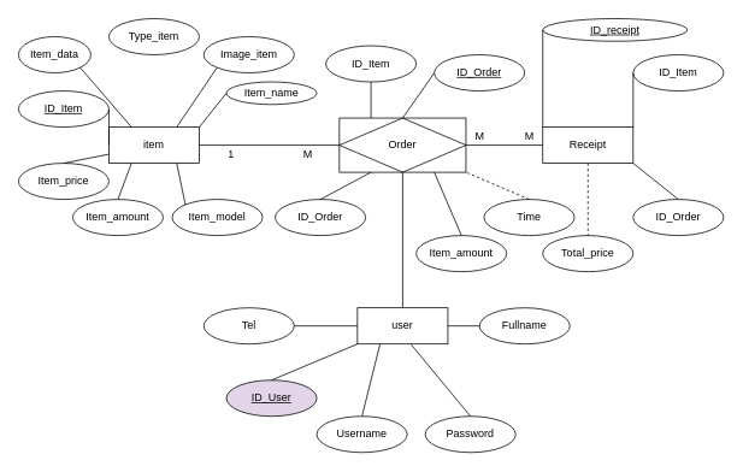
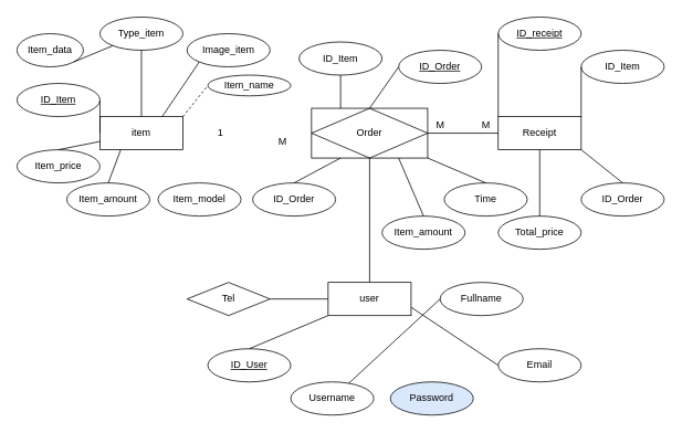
  <mxCell id="0" />
  <mxCell id="1" parent="0" />
  <mxCell id="2" value="item&lt;br&gt;" style="whiteSpace=wrap;html=1;align=center;" parent="1" vertex="1"><mxGeometry x="120" y="140" width="100" height="40" as="geometry" /></mxCell>
  <mxCell id="3" value="Item_name" style="ellipse;whiteSpace=wrap;html=1;align=center;" parent="1" vertex="1"><mxGeometry x="250" y="90" width="100" height="25" as="geometry" /></mxCell>
  <mxCell id="4" value="Item_price" style="ellipse;whiteSpace=wrap;html=1;align=center;" parent="1" vertex="1"><mxGeometry x="20" y="180" width="100" height="40" as="geometry" /></mxCell>
  <mxCell id="5" value="Item_amount" style="ellipse;whiteSpace=wrap;html=1;align=center;" parent="1" vertex="1"><mxGeometry x="80" y="220" width="100" height="40" as="geometry" /></mxCell>
  <mxCell id="6" value="Item_model" style="ellipse;whiteSpace=wrap;html=1;align=center;" parent="1" vertex="1"><mxGeometry x="190" y="220" width="100" height="40" as="geometry" /></mxCell>
  <mxCell id="7" value="Image_item" style="ellipse;whiteSpace=wrap;html=1;align=center;" parent="1" vertex="1"><mxGeometry x="225" y="40" width="100" height="40" as="geometry" /></mxCell>
  <mxCell id="8" value="Type_item" style="ellipse;whiteSpace=wrap;html=1;align=center;" parent="1" vertex="1"><mxGeometry x="120" y="20" width="100" height="40" as="geometry" /></mxCell>
  <mxCell id="9" value="Item_data&lt;br&gt;" style="ellipse;whiteSpace=wrap;html=1;align=center;" parent="1" vertex="1"><mxGeometry x="20" y="40" width="80" height="40" as="geometry" /></mxCell>
  <mxCell id="10" value="" style="endArrow=none;html=1;rounded=0;exitX=1;exitY=0.5;exitDx=0;exitDy=0;entryX=0;entryY=0.5;entryDx=0;entryDy=0;" parent="1" source="36" target="2" edge="1"><mxGeometry relative="1" as="geometry"><mxPoint x="90" y="140" as="sourcePoint" /><mxPoint x="280" y="210" as="targetPoint" /></mxGeometry></mxCell>
- <mxCell id="11" value="" style="endArrow=none;html=1;rounded=0;exitX=1;exitY=1;exitDx=0;exitDy=0;entryX=0.25;entryY=0;entryDx=0;entryDy=0;" parent="1" source="9" target="2" edge="1"><mxGeometry relative="1" as="geometry"><mxPoint x="150" y="190" as="sourcePoint" /><mxPoint x="310" y="190" as="targetPoint" /></mxGeometry></mxCell>
+ <mxCell id="11" value="" style="endArrow=none;html=1;rounded=0;exitX=1;exitY=1;exitDx=0;exitDy=0;" parent="1" source="9" target="8" edge="1"><mxGeometry relative="1" as="geometry"><mxPoint x="150" y="190" as="sourcePoint" /><mxPoint x="310" y="190" as="targetPoint" /></mxGeometry></mxCell>
  <mxCell id="12" value="" style="endArrow=none;html=1;rounded=0;exitX=0.5;exitY=0;exitDx=0;exitDy=0;entryX=0;entryY=0.75;entryDx=0;entryDy=0;" parent="1" source="4" target="2" edge="1"><mxGeometry relative="1" as="geometry"><mxPoint x="210" y="270" as="sourcePoint" /><mxPoint x="370" y="270" as="targetPoint" /></mxGeometry></mxCell>
  <mxCell id="13" value="" style="endArrow=none;html=1;rounded=0;exitX=0.5;exitY=0;exitDx=0;exitDy=0;entryX=0.25;entryY=1;entryDx=0;entryDy=0;" parent="1" source="5" target="2" edge="1"><mxGeometry relative="1" as="geometry"><mxPoint x="160" y="250" as="sourcePoint" /><mxPoint x="180" y="210" as="targetPoint" /></mxGeometry></mxCell>
- <mxCell id="14" value="" style="endArrow=none;html=1;rounded=0;exitX=0;exitY=0;exitDx=0;exitDy=0;entryX=0.75;entryY=1;entryDx=0;entryDy=0;" parent="1" source="6" target="2" edge="1"><mxGeometry relative="1" as="geometry"><mxPoint x="220" y="270" as="sourcePoint" /><mxPoint x="380" y="270" as="targetPoint" /></mxGeometry></mxCell>
- <mxCell id="15" value="" style="endArrow=none;html=1;rounded=0;exitX=1;exitY=0;exitDx=0;exitDy=0;entryX=0;entryY=0.5;entryDx=0;entryDy=0;" parent="1" source="2" target="3" edge="1"><mxGeometry relative="1" as="geometry"><mxPoint x="430" y="240" as="sourcePoint" /><mxPoint x="590" y="240" as="targetPoint" /></mxGeometry></mxCell>
+ <mxCell id="15" value="" style="endArrow=none;html=1;rounded=0;exitX=1;exitY=0;exitDx=0;exitDy=0;entryX=0;entryY=0.5;entryDx=0;entryDy=0;dashed=1;" parent="1" source="2" target="3" edge="1"><mxGeometry relative="1" as="geometry"><mxPoint x="430" y="240" as="sourcePoint" /><mxPoint x="590" y="240" as="targetPoint" /></mxGeometry></mxCell>
  <mxCell id="16" value="" style="endArrow=none;html=1;rounded=0;exitX=0.75;exitY=0;exitDx=0;exitDy=0;entryX=0;entryY=1;entryDx=0;entryDy=0;" parent="1" source="2" target="7" edge="1"><mxGeometry relative="1" as="geometry"><mxPoint x="400" y="140" as="sourcePoint" /><mxPoint x="560" y="140" as="targetPoint" /></mxGeometry></mxCell>
+ <mxCell id="17" value="" style="endArrow=none;html=1;rounded=0;exitX=0.5;exitY=0;exitDx=0;exitDy=0;entryX=0.5;entryY=1;entryDx=0;entryDy=0;" parent="1" source="2" target="8" edge="1"><mxGeometry relative="1" as="geometry"><mxPoint x="420" y="180" as="sourcePoint" /><mxPoint x="580" y="180" as="targetPoint" /></mxGeometry></mxCell>
  <mxCell id="18" value="Order" style="shape=associativeEntity;whiteSpace=wrap;html=1;align=center;" parent="1" vertex="1"><mxGeometry x="375" y="130" width="140" height="60" as="geometry" /></mxCell>
  <mxCell id="19" value="Receipt" style="whiteSpace=wrap;html=1;align=center;" parent="1" vertex="1"><mxGeometry x="600" y="140" width="100" height="40" as="geometry" /></mxCell>
  <mxCell id="20" value="ID_Item" style="ellipse;whiteSpace=wrap;html=1;align=center;" parent="1" vertex="1"><mxGeometry x="360" y="50" width="100" height="40" as="geometry" /></mxCell>
  <mxCell id="21" value="ID_Order" style="ellipse;whiteSpace=wrap;html=1;align=center;" parent="1" vertex="1"><mxGeometry x="304" y="220" width="100" height="40" as="geometry" /></mxCell>
  <mxCell id="22" value="Item_amount" style="ellipse;whiteSpace=wrap;html=1;align=center;" parent="1" vertex="1"><mxGeometry x="460" y="260" width="100" height="40" as="geometry" /></mxCell>
  <mxCell id="23" value="Time" style="ellipse;whiteSpace=wrap;html=1;align=center;" parent="1" vertex="1"><mxGeometry x="535" y="220" width="100" height="40" as="geometry" /></mxCell>
  <mxCell id="24" value="" style="endArrow=none;html=1;rounded=0;exitX=0.5;exitY=0;exitDx=0;exitDy=0;entryX=0.25;entryY=1;entryDx=0;entryDy=0;" parent="1" source="21" target="18" edge="1"><mxGeometry relative="1" as="geometry"><mxPoint x="400" y="230" as="sourcePoint" /><mxPoint x="560" y="230" as="targetPoint" /></mxGeometry></mxCell>
  <mxCell id="25" value="" style="endArrow=none;html=1;rounded=0;exitX=0.5;exitY=1;exitDx=0;exitDy=0;entryX=0.25;entryY=0;entryDx=0;entryDy=0;" parent="1" source="20" target="18" edge="1"><mxGeometry relative="1" as="geometry"><mxPoint x="580" y="290" as="sourcePoint" /><mxPoint x="740" y="290" as="targetPoint" /></mxGeometry></mxCell>
- <mxCell id="26" value="" style="endArrow=none;html=1;rounded=0;exitX=0.5;exitY=0;exitDx=0;exitDy=0;entryX=1;entryY=1;entryDx=0;entryDy=0;dashed=1;" parent="1" source="23" target="18" edge="1"><mxGeometry relative="1" as="geometry"><mxPoint x="550" y="290" as="sourcePoint" /><mxPoint x="710" y="290" as="targetPoint" /></mxGeometry></mxCell>
+ <mxCell id="26" value="" style="endArrow=none;html=1;rounded=0;exitX=0.5;exitY=0;exitDx=0;exitDy=0;entryX=1;entryY=1;entryDx=0;entryDy=0;" parent="1" source="23" target="18" edge="1"><mxGeometry relative="1" as="geometry"><mxPoint x="550" y="290" as="sourcePoint" /><mxPoint x="710" y="290" as="targetPoint" /></mxGeometry></mxCell>
  <mxCell id="27" value="" style="endArrow=none;html=1;rounded=0;exitX=0.5;exitY=0;exitDx=0;exitDy=0;entryX=0.75;entryY=1;entryDx=0;entryDy=0;" parent="1" source="22" target="18" edge="1"><mxGeometry relative="1" as="geometry"><mxPoint x="550" y="300" as="sourcePoint" /><mxPoint x="710" y="300" as="targetPoint" /></mxGeometry></mxCell>
  <mxCell id="28" value="" style="endArrow=none;html=1;rounded=0;entryX=0.5;entryY=0;entryDx=0;entryDy=0;exitX=0;exitY=0.5;exitDx=0;exitDy=0;" parent="1" source="35" target="18" edge="1"><mxGeometry relative="1" as="geometry"><mxPoint x="525" y="100" as="sourcePoint" /><mxPoint x="800" y="220" as="targetPoint" /></mxGeometry></mxCell>
- <mxCell id="29" value="" style="endArrow=none;html=1;rounded=0;exitX=1;exitY=0.5;exitDx=0;exitDy=0;entryX=0;entryY=0.5;entryDx=0;entryDy=0;" parent="1" source="2" target="18" edge="1"><mxGeometry relative="1" as="geometry"><mxPoint x="250" y="160" as="sourcePoint" /><mxPoint x="370" y="160" as="targetPoint" /></mxGeometry></mxCell>
- <mxCell id="30" value="1" style="text;html=1;align=center;verticalAlign=middle;resizable=0;points=[];autosize=1;strokeColor=none;fillColor=none;" parent="1" vertex="1"><mxGeometry x="240" y="155" width="30" height="30" as="geometry" /></mxCell>
+ <mxCell id="30" value="1" style="text;html=1;align=center;verticalAlign=middle;resizable=0;points=[];autosize=1;strokeColor=none;fillColor=none;" parent="1" vertex="1"><mxGeometry x="250" y="145" width="30" height="30" as="geometry" /></mxCell>
  <mxCell id="31" value="M" style="text;html=1;align=center;verticalAlign=middle;resizable=0;points=[];autosize=1;strokeColor=none;fillColor=none;" parent="1" vertex="1"><mxGeometry x="325" y="155" width="30" height="30" as="geometry" /></mxCell>
  <mxCell id="32" value="" style="endArrow=none;html=1;rounded=0;exitX=1;exitY=0.5;exitDx=0;exitDy=0;entryX=0;entryY=0.5;entryDx=0;entryDy=0;" parent="1" source="18" target="19" edge="1"><mxGeometry relative="1" as="geometry"><mxPoint x="540" y="200" as="sourcePoint" /><mxPoint x="700" y="200" as="targetPoint" /></mxGeometry></mxCell>
  <mxCell id="33" value="M" style="text;html=1;align=center;verticalAlign=middle;resizable=0;points=[];autosize=1;strokeColor=none;fillColor=none;" parent="1" vertex="1"><mxGeometry x="515" y="135" width="30" height="30" as="geometry" /></mxCell>
  <mxCell id="34" value="M" style="text;html=1;align=center;verticalAlign=middle;resizable=0;points=[];autosize=1;strokeColor=none;fillColor=none;" parent="1" vertex="1"><mxGeometry x="570" y="135" width="30" height="30" as="geometry" /></mxCell>
  <mxCell id="35" value="ID_Order" style="ellipse;whiteSpace=wrap;html=1;align=center;fontStyle=4;" parent="1" vertex="1"><mxGeometry x="480" y="60" width="100" height="40" as="geometry" /></mxCell>
  <mxCell id="36" value="ID_Item" style="ellipse;whiteSpace=wrap;html=1;align=center;fontStyle=4;" parent="1" vertex="1"><mxGeometry x="20" y="100" width="100" height="40" as="geometry" /></mxCell>
  <mxCell id="37" value="" style="endArrow=none;html=1;rounded=0;exitX=0.5;exitY=1;exitDx=0;exitDy=0;entryX=0.5;entryY=0;entryDx=0;entryDy=0;" parent="1" source="18" target="38" edge="1"><mxGeometry relative="1" as="geometry"><mxPoint x="440" y="360" as="sourcePoint" /><mxPoint x="450" y="340" as="targetPoint" /></mxGeometry></mxCell>
  <mxCell id="38" value="user" style="whiteSpace=wrap;html=1;align=center;" parent="1" vertex="1"><mxGeometry x="395" y="340" width="100" height="40" as="geometry" /></mxCell>
- <mxCell id="39" value="ID_User" style="ellipse;whiteSpace=wrap;html=1;align=center;fontStyle=4;fillColor=#e1d5e7;" parent="1" vertex="1"><mxGeometry x="250" y="420" width="100" height="40" as="geometry" /></mxCell>
+ <mxCell id="39" value="ID_User" style="ellipse;whiteSpace=wrap;html=1;align=center;fontStyle=4;" parent="1" vertex="1"><mxGeometry x="250" y="420" width="100" height="40" as="geometry" /></mxCell>
  <mxCell id="40" value="Username" style="ellipse;whiteSpace=wrap;html=1;align=center;" parent="1" vertex="1"><mxGeometry x="350" y="460" width="100" height="40" as="geometry" /></mxCell>
- <mxCell id="41" value="Password&lt;br&gt;" style="ellipse;whiteSpace=wrap;html=1;align=center;" parent="1" vertex="1"><mxGeometry x="470" y="460" width="100" height="40" as="geometry" /></mxCell>
- <mxCell id="43" value="Tel" style="ellipse;whiteSpace=wrap;html=1;align=center;" parent="1" vertex="1"><mxGeometry x="225" y="340" width="100" height="40" as="geometry" /></mxCell>
+ <mxCell id="41" value="Password&lt;br&gt;" style="ellipse;whiteSpace=wrap;html=1;align=center;fillColor=#dae8fc;" parent="1" vertex="1"><mxGeometry x="470" y="460" width="100" height="40" as="geometry" /></mxCell>
+ <mxCell id="42" value="Email" style="ellipse;whiteSpace=wrap;html=1;align=center;" parent="1" vertex="1"><mxGeometry x="600" y="420" width="100" height="40" as="geometry" /></mxCell>
+ <mxCell id="43" value="Tel" style="rhombus;whiteSpace=wrap;html=1;align=center;" parent="1" vertex="1"><mxGeometry x="225" y="340" width="100" height="40" as="geometry" /></mxCell>
  <mxCell id="44" value="Fullname" style="ellipse;whiteSpace=wrap;html=1;align=center;" parent="1" vertex="1"><mxGeometry x="530" y="340" width="100" height="40" as="geometry" /></mxCell>
  <mxCell id="45" value="" style="endArrow=none;html=1;rounded=0;exitX=1;exitY=0.5;exitDx=0;exitDy=0;entryX=0;entryY=0.5;entryDx=0;entryDy=0;" parent="1" source="43" target="38" edge="1"><mxGeometry relative="1" as="geometry"><mxPoint x="130" y="500" as="sourcePoint" /><mxPoint x="290" y="500" as="targetPoint" /></mxGeometry></mxCell>
  <mxCell id="46" value="" style="endArrow=none;html=1;rounded=0;exitX=0.5;exitY=0;exitDx=0;exitDy=0;entryX=0;entryY=1;entryDx=0;entryDy=0;" parent="1" source="39" target="38" edge="1"><mxGeometry relative="1" as="geometry"><mxPoint x="80" y="480" as="sourcePoint" /><mxPoint x="240" y="480" as="targetPoint" /></mxGeometry></mxCell>
- <mxCell id="47" value="" style="endArrow=none;html=1;rounded=0;exitX=0.5;exitY=0;exitDx=0;exitDy=0;entryX=0.25;entryY=1;entryDx=0;entryDy=0;" parent="1" source="40" target="38" edge="1"><mxGeometry relative="1" as="geometry"><mxPoint x="90" y="500" as="sourcePoint" /><mxPoint x="250" y="500" as="targetPoint" /></mxGeometry></mxCell>
- <mxCell id="48" value="" style="endArrow=none;html=1;rounded=0;exitX=0.5;exitY=0;exitDx=0;exitDy=0;entryX=0.594;entryY=1.015;entryDx=0;entryDy=0;entryPerimeter=0;" parent="1" source="41" target="38" edge="1"><mxGeometry relative="1" as="geometry"><mxPoint x="130" y="520" as="sourcePoint" /><mxPoint x="290" y="520" as="targetPoint" /></mxGeometry></mxCell>
- <mxCell id="50" value="" style="endArrow=none;html=1;rounded=0;exitX=0;exitY=0.5;exitDx=0;exitDy=0;entryX=1;entryY=0.5;entryDx=0;entryDy=0;" parent="1" source="44" target="38" edge="1"><mxGeometry relative="1" as="geometry"><mxPoint x="140" y="450" as="sourcePoint" /><mxPoint x="300" y="450" as="targetPoint" /></mxGeometry></mxCell>
+ <mxCell id="49" value="" style="endArrow=none;html=1;rounded=0;exitX=0;exitY=0.5;exitDx=0;exitDy=0;entryX=1;entryY=0.75;entryDx=0;entryDy=0;" parent="1" source="42" target="38" edge="1"><mxGeometry relative="1" as="geometry"><mxPoint x="70" y="470" as="sourcePoint" /><mxPoint x="230" y="470" as="targetPoint" /></mxGeometry></mxCell>
+ <mxCell id="50" value="" style="endArrow=none;html=1;rounded=0;exitX=0;exitY=0.5;exitDx=0;exitDy=0;" parent="1" source="44" target="40" edge="1"><mxGeometry relative="1" as="geometry"><mxPoint x="140" y="450" as="sourcePoint" /><mxPoint x="300" y="450" as="targetPoint" /></mxGeometry></mxCell>
  <mxCell id="51" value="ID_Item" style="ellipse;whiteSpace=wrap;html=1;align=center;" parent="1" vertex="1"><mxGeometry x="700" y="60" width="100" height="40" as="geometry" /></mxCell>
- <mxCell id="52" value="ID_receipt" style="ellipse;whiteSpace=wrap;html=1;align=center;fontStyle=4;" parent="1" vertex="1"><mxGeometry x="600" y="20" width="160" height="25" as="geometry" /></mxCell>
+ <mxCell id="52" value="ID_receipt" style="ellipse;whiteSpace=wrap;html=1;align=center;fontStyle=4;" parent="1" vertex="1"><mxGeometry x="600" y="20" width="100" height="40" as="geometry" /></mxCell>
  <mxCell id="53" value="ID_Order" style="ellipse;whiteSpace=wrap;html=1;align=center;" parent="1" vertex="1"><mxGeometry x="700" y="220" width="100" height="40" as="geometry" /></mxCell>
  <mxCell id="54" value="Total_price" style="ellipse;whiteSpace=wrap;html=1;align=center;" parent="1" vertex="1"><mxGeometry x="600" y="260" width="100" height="40" as="geometry" /></mxCell>
  <mxCell id="55" value="" style="endArrow=none;html=1;rounded=0;exitX=0;exitY=0.5;exitDx=0;exitDy=0;entryX=0;entryY=0;entryDx=0;entryDy=0;" parent="1" source="52" target="19" edge="1"><mxGeometry relative="1" as="geometry"><mxPoint x="650" y="220" as="sourcePoint" /><mxPoint x="810" y="220" as="targetPoint" /></mxGeometry></mxCell>
  <mxCell id="56" value="" style="endArrow=none;html=1;rounded=0;exitX=1;exitY=0;exitDx=0;exitDy=0;entryX=0;entryY=0.5;entryDx=0;entryDy=0;" parent="1" source="19" target="51" edge="1"><mxGeometry relative="1" as="geometry"><mxPoint x="660" y="200" as="sourcePoint" /><mxPoint x="820" y="200" as="targetPoint" /></mxGeometry></mxCell>
  <mxCell id="57" value="" style="endArrow=none;html=1;rounded=0;exitX=1;exitY=1;exitDx=0;exitDy=0;entryX=0.5;entryY=0;entryDx=0;entryDy=0;" parent="1" source="19" target="53" edge="1"><mxGeometry relative="1" as="geometry"><mxPoint x="660" y="220" as="sourcePoint" /><mxPoint x="820" y="220" as="targetPoint" /></mxGeometry></mxCell>
- <mxCell id="58" value="" style="endArrow=none;html=1;rounded=0;entryX=0.5;entryY=0;entryDx=0;entryDy=0;dashed=1;" parent="1" source="19" target="54" edge="1"><mxGeometry relative="1" as="geometry"><mxPoint x="630" y="250" as="sourcePoint" /><mxPoint x="790" y="250" as="targetPoint" /></mxGeometry></mxCell>
+ <mxCell id="58" value="" style="endArrow=none;html=1;rounded=0;entryX=0.5;entryY=0;entryDx=0;entryDy=0;" parent="1" source="19" target="54" edge="1"><mxGeometry relative="1" as="geometry"><mxPoint x="630" y="250" as="sourcePoint" /><mxPoint x="790" y="250" as="targetPoint" /></mxGeometry></mxCell>
